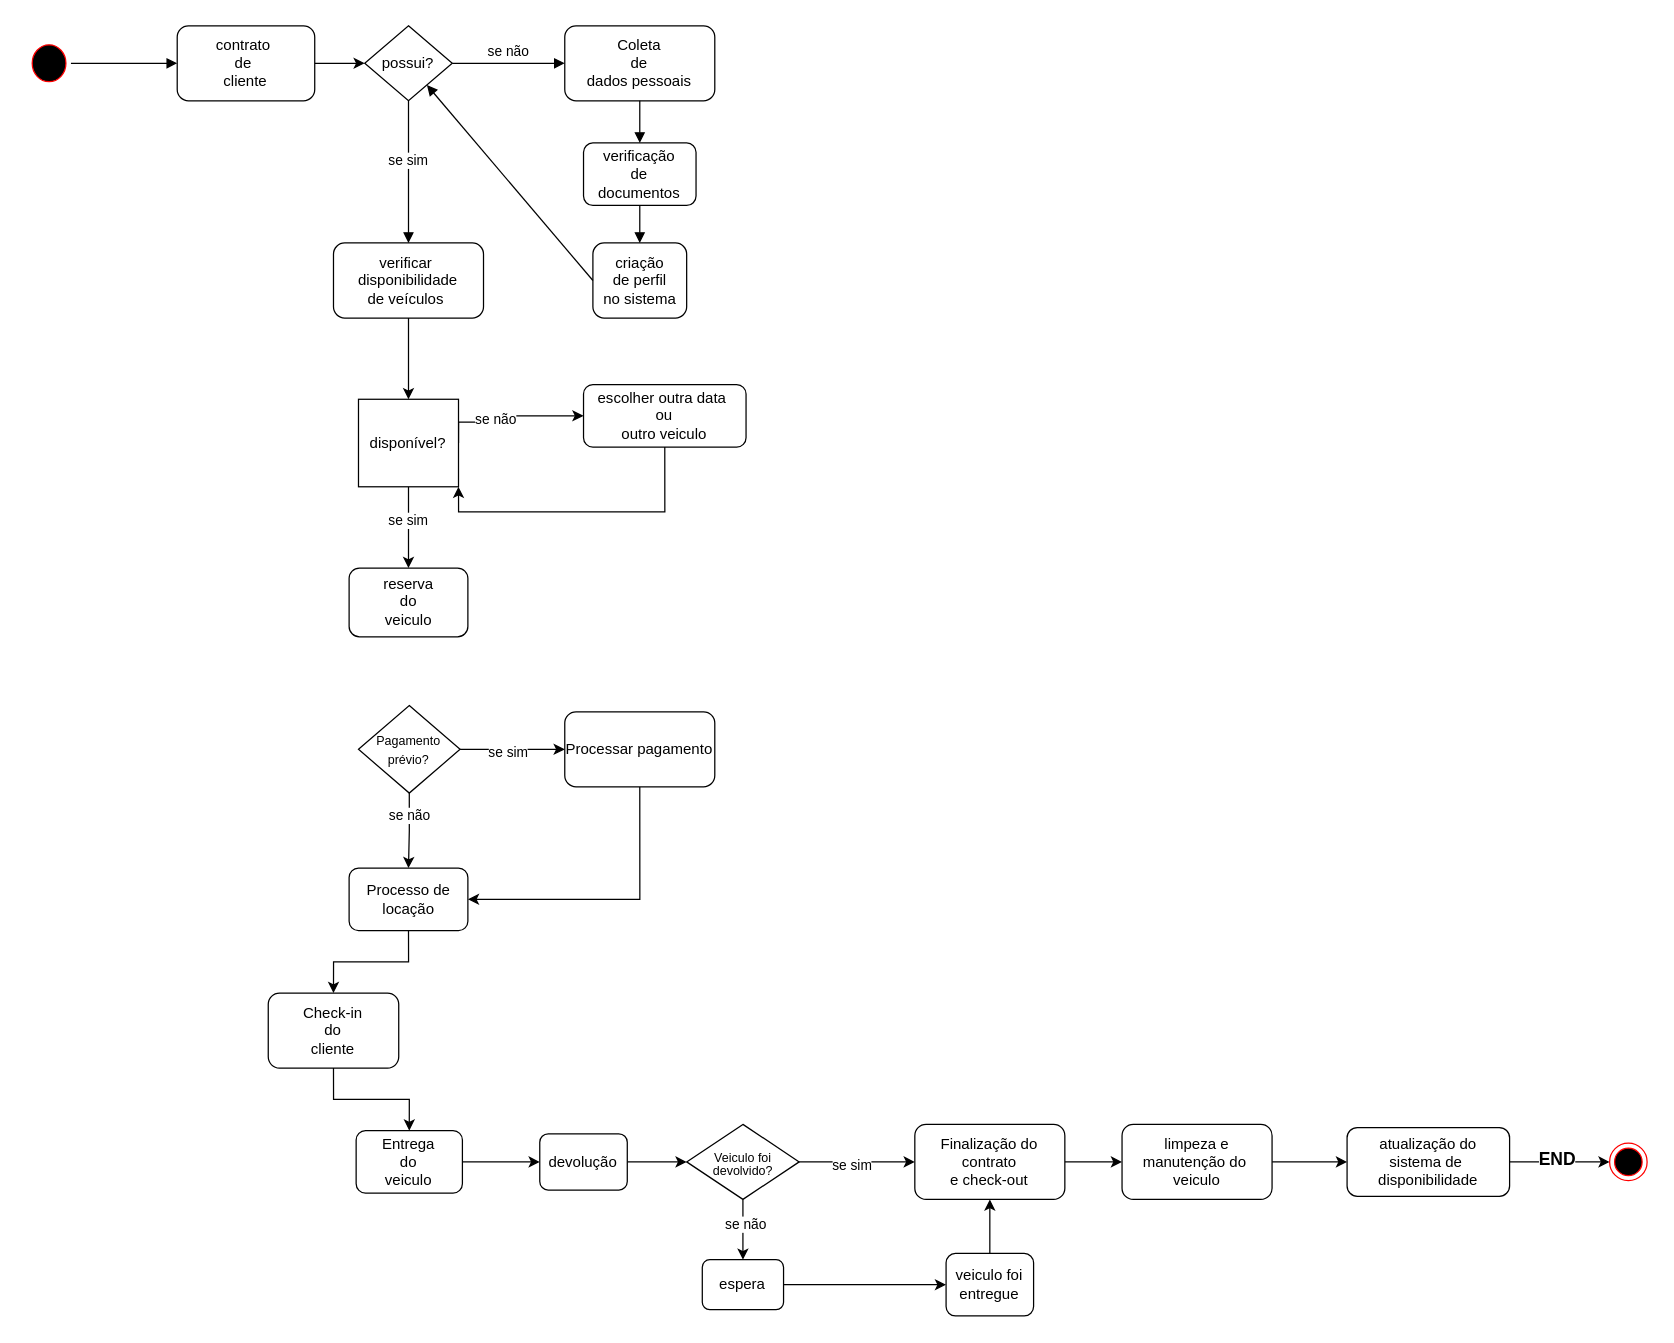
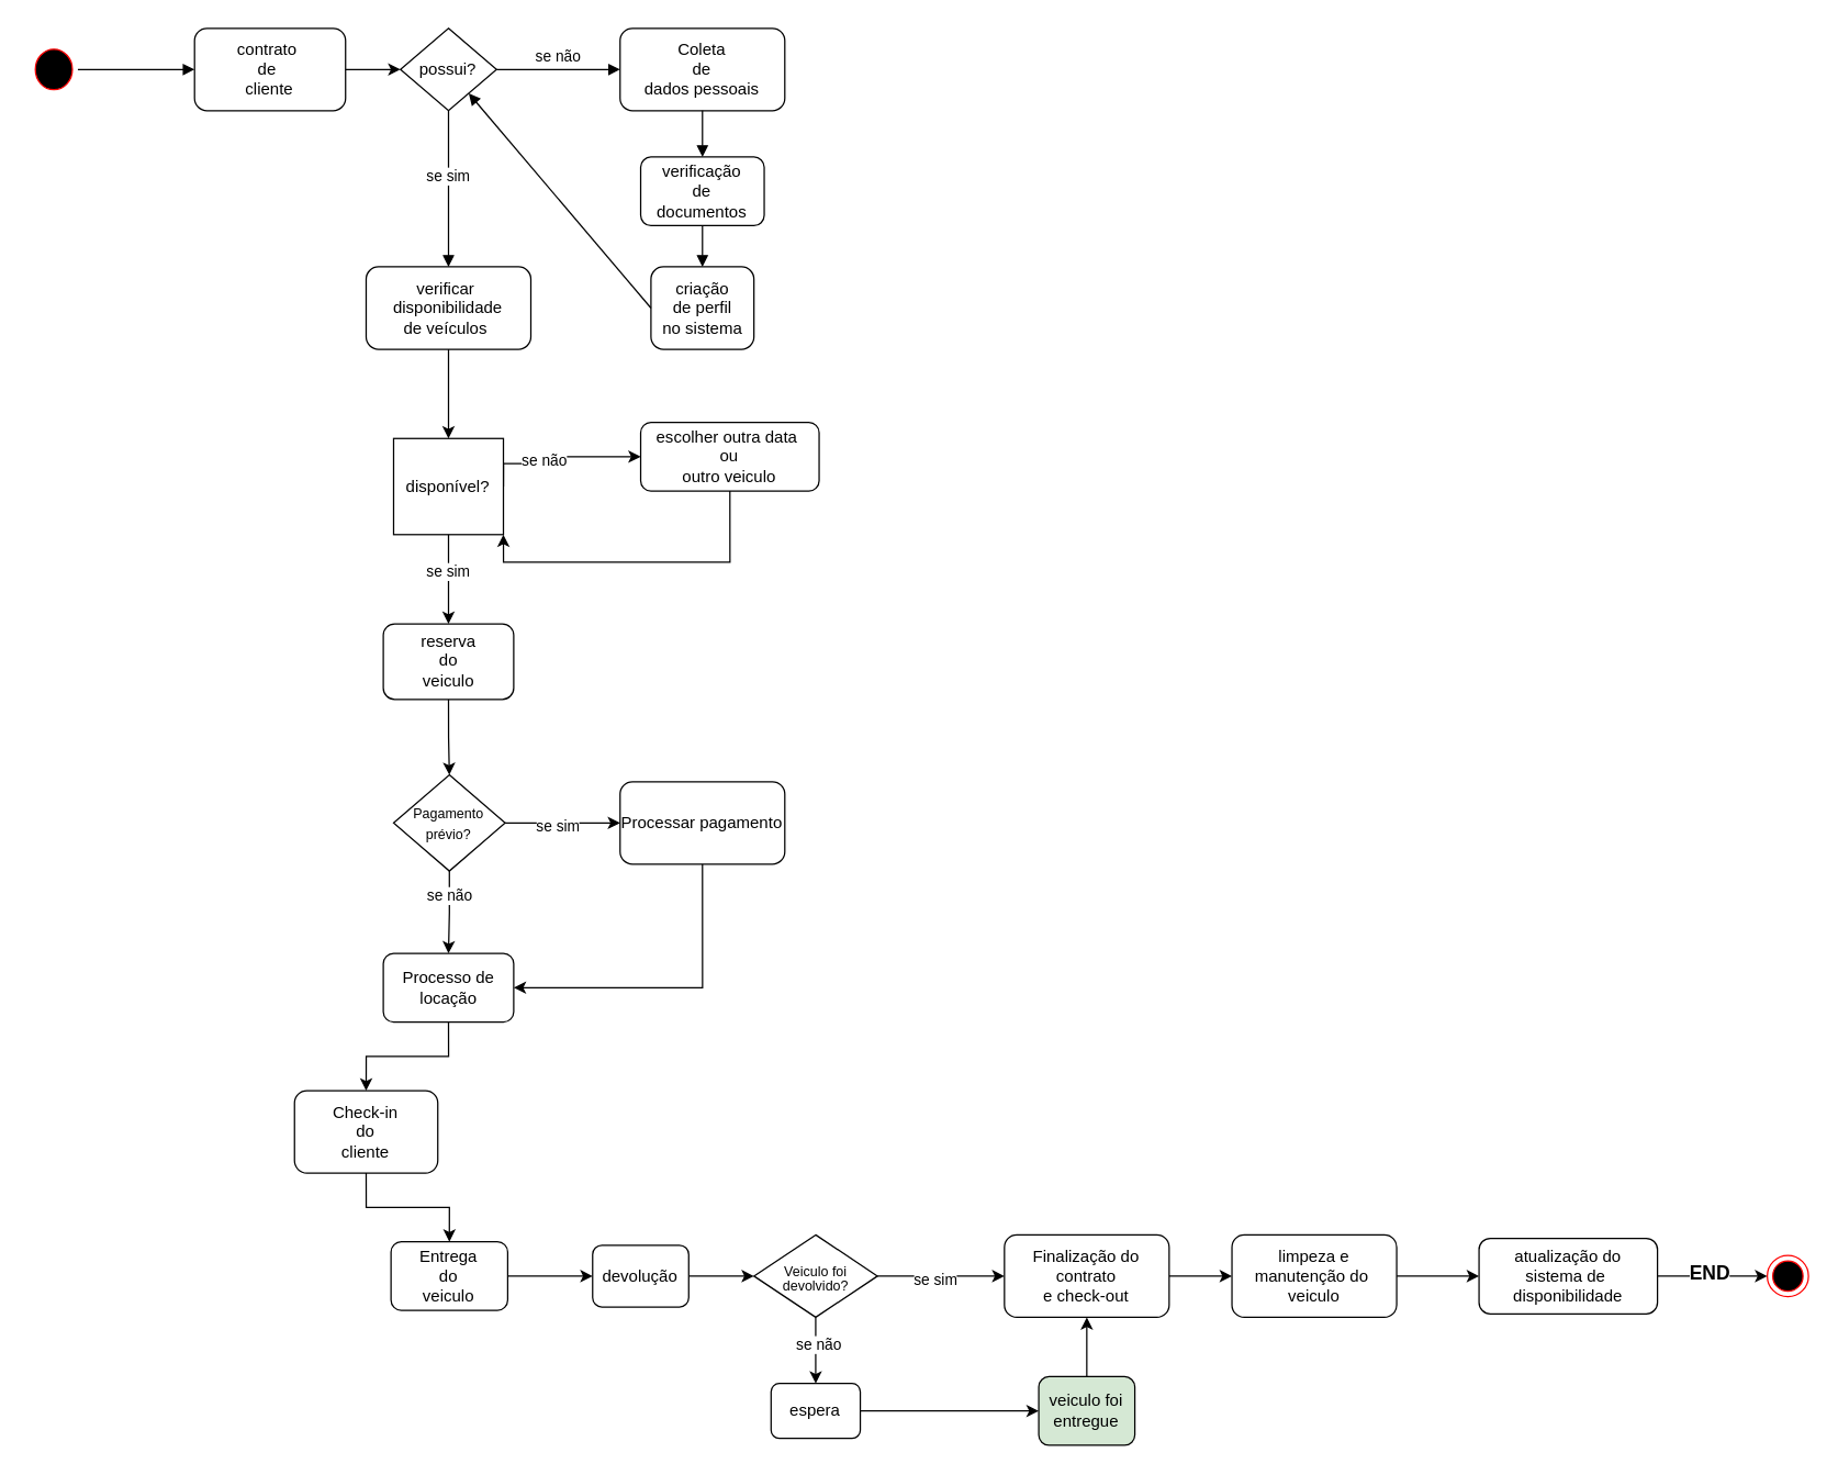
  <mxCell id="0" />
  <mxCell id="1" style="" parent="0" />
  <mxCell id="2" value="" style="ellipse;html=1;shape=startState;fillColor=#000000;strokeColor=#ff0000;rotation=-90;" parent="1" vertex="1"><mxGeometry x="20" y="32.5" width="37.5" height="35" as="geometry" /></mxCell>
  <mxCell id="3" style="edgeStyle=orthogonalEdgeStyle;rounded=0;orthogonalLoop=1;jettySize=auto;html=1;exitX=1;exitY=0.5;exitDx=0;exitDy=0;entryX=0;entryY=0.5;entryDx=0;entryDy=0;" parent="1" source="4" target="5" edge="1"><mxGeometry relative="1" as="geometry" /></mxCell>
  <mxCell id="4" value="contrato&amp;nbsp;&lt;div&gt;de&amp;nbsp;&lt;/div&gt;&lt;div&gt;cliente&lt;/div&gt;" style="rounded=1;whiteSpace=wrap;html=1;" parent="1" vertex="1"><mxGeometry x="141.25" y="20" width="110" height="60" as="geometry" /></mxCell>
  <mxCell id="5" value="possui?" style="rhombus;whiteSpace=wrap;html=1;" parent="1" vertex="1"><mxGeometry x="291.25" y="20" width="70" height="60" as="geometry" /></mxCell>
  <mxCell id="6" value="Coleta&lt;div&gt;de&lt;/div&gt;&lt;div&gt;dados pessoais&lt;/div&gt;" style="rounded=1;whiteSpace=wrap;html=1;" parent="1" vertex="1"><mxGeometry x="451.25" y="20" width="120" height="60" as="geometry" /></mxCell>
  <mxCell id="7" value="se não" style="html=1;verticalAlign=bottom;endArrow=block;curved=0;rounded=0;exitX=1;exitY=0.5;exitDx=0;exitDy=0;entryX=0;entryY=0.5;entryDx=0;entryDy=0;" parent="1" source="5" target="6" edge="1"><mxGeometry width="80" relative="1" as="geometry"><mxPoint x="381.25" y="63.25" as="sourcePoint" /><mxPoint x="441.25" y="73.75" as="targetPoint" /></mxGeometry></mxCell>
  <mxCell id="8" value="se sim" style="html=1;verticalAlign=bottom;endArrow=block;curved=0;rounded=0;exitX=0.5;exitY=1;exitDx=0;exitDy=0;entryX=0.5;entryY=0;entryDx=0;entryDy=0;" parent="1" source="5" target="15" edge="1"><mxGeometry width="80" relative="1" as="geometry"><mxPoint x="231.25" y="143.75" as="sourcePoint" /><mxPoint x="345.25" y="153.75" as="targetPoint" /></mxGeometry></mxCell>
  <mxCell id="9" value="verificação&lt;div&gt;de&lt;/div&gt;&lt;div&gt;documentos&lt;/div&gt;" style="rounded=1;whiteSpace=wrap;html=1;" parent="1" vertex="1"><mxGeometry x="466.25" y="113.75" width="90" height="50" as="geometry" /></mxCell>
  <mxCell id="10" value="" style="html=1;verticalAlign=bottom;endArrow=block;curved=0;rounded=0;exitX=0.5;exitY=1;exitDx=0;exitDy=0;entryX=0.5;entryY=0;entryDx=0;entryDy=0;" parent="1" source="6" target="9" edge="1"><mxGeometry width="80" relative="1" as="geometry"><mxPoint x="371.25" y="143.75" as="sourcePoint" /><mxPoint x="451.25" y="143.75" as="targetPoint" /></mxGeometry></mxCell>
  <mxCell id="11" value="" style="html=1;verticalAlign=bottom;endArrow=block;curved=0;rounded=0;exitX=0.5;exitY=1;exitDx=0;exitDy=0;entryX=0;entryY=0.5;entryDx=0;entryDy=0;" parent="1" source="2" target="4" edge="1"><mxGeometry width="80" relative="1" as="geometry"><mxPoint x="371.25" y="143.75" as="sourcePoint" /><mxPoint x="451.25" y="143.75" as="targetPoint" /><mxPoint as="offset" /></mxGeometry></mxCell>
  <mxCell id="12" value="criação&lt;div&gt;de perfil&lt;/div&gt;&lt;div&gt;no sistema&lt;/div&gt;" style="rounded=1;whiteSpace=wrap;html=1;" parent="1" vertex="1"><mxGeometry x="473.75" y="193.75" width="75" height="60" as="geometry" /></mxCell>
  <mxCell id="13" value="" style="html=1;verticalAlign=bottom;endArrow=block;curved=0;rounded=0;exitX=0.5;exitY=1;exitDx=0;exitDy=0;entryX=0.5;entryY=0;entryDx=0;entryDy=0;" parent="1" source="9" target="12" edge="1"><mxGeometry width="80" relative="1" as="geometry"><mxPoint x="371.25" y="143.75" as="sourcePoint" /><mxPoint x="451.25" y="143.75" as="targetPoint" /></mxGeometry></mxCell>
  <mxCell id="14" style="edgeStyle=orthogonalEdgeStyle;rounded=0;orthogonalLoop=1;jettySize=auto;html=1;exitX=0.5;exitY=1;exitDx=0;exitDy=0;entryX=0.5;entryY=0;entryDx=0;entryDy=0;" parent="1" source="15" target="21" edge="1"><mxGeometry relative="1" as="geometry" /></mxCell>
  <mxCell id="15" value="verificar&amp;nbsp;&lt;div&gt;disponibilidade&lt;/div&gt;&lt;div&gt;de veículos&amp;nbsp;&lt;/div&gt;" style="rounded=1;whiteSpace=wrap;html=1;" parent="1" vertex="1"><mxGeometry x="266.25" y="193.75" width="120" height="60" as="geometry" /></mxCell>
  <mxCell id="16" value="" style="html=1;verticalAlign=bottom;endArrow=block;curved=0;rounded=0;exitX=0;exitY=0.5;exitDx=0;exitDy=0;" parent="1" source="12" target="5" edge="1"><mxGeometry width="80" relative="1" as="geometry"><mxPoint x="371.25" y="243.75" as="sourcePoint" /><mxPoint x="451.25" y="243.75" as="targetPoint" /></mxGeometry></mxCell>
  <mxCell id="17" style="edgeStyle=orthogonalEdgeStyle;rounded=0;orthogonalLoop=1;jettySize=auto;html=1;exitX=1;exitY=0.5;exitDx=0;exitDy=0;entryX=0;entryY=0.5;entryDx=0;entryDy=0;" parent="1" source="21" target="23" edge="1"><mxGeometry relative="1" as="geometry"><Array as="points"><mxPoint x="366" y="337" /><mxPoint x="407" y="337" /><mxPoint x="407" y="332" /></Array></mxGeometry></mxCell>
  <mxCell id="18" value="se não" style="edgeLabel;html=1;align=center;verticalAlign=middle;resizable=0;points=[];" parent="17" vertex="1" connectable="0"><mxGeometry x="-0.247" y="3" relative="1" as="geometry"><mxPoint as="offset" /></mxGeometry></mxCell>
  <mxCell id="19" style="edgeStyle=orthogonalEdgeStyle;rounded=0;orthogonalLoop=1;jettySize=auto;html=1;exitX=0.5;exitY=1;exitDx=0;exitDy=0;entryX=0.5;entryY=0;entryDx=0;entryDy=0;" parent="1" source="21" target="25" edge="1"><mxGeometry relative="1" as="geometry" /></mxCell>
  <mxCell id="20" value="se sim" style="edgeLabel;html=1;align=center;verticalAlign=middle;resizable=0;points=[];" parent="19" vertex="1" connectable="0"><mxGeometry x="-0.171" y="-1" relative="1" as="geometry"><mxPoint as="offset" /></mxGeometry></mxCell>
  <mxCell id="21" value="disponível?" style="whiteSpace=wrap;html=1;rounded=0;" parent="1" vertex="1"><mxGeometry x="286.25" y="318.75" width="80" height="70" as="geometry" /></mxCell>
  <mxCell id="22" style="edgeStyle=orthogonalEdgeStyle;rounded=0;orthogonalLoop=1;jettySize=auto;html=1;exitX=0.5;exitY=1;exitDx=0;exitDy=0;entryX=1;entryY=1;entryDx=0;entryDy=0;" parent="1" source="23" target="21" edge="1"><mxGeometry relative="1" as="geometry"><mxPoint x="546.25" y="411.25" as="sourcePoint" /><mxPoint x="366.25" y="403.75" as="targetPoint" /></mxGeometry></mxCell>
  <mxCell id="23" value="escolher outra data&amp;nbsp;&lt;div&gt;ou&lt;/div&gt;&lt;div&gt;outro veiculo&lt;/div&gt;" style="rounded=1;whiteSpace=wrap;html=1;" parent="1" vertex="1"><mxGeometry x="466.25" y="307" width="130" height="50" as="geometry" /></mxCell>
+ <mxCell id="24" style="edgeStyle=orthogonalEdgeStyle;rounded=0;orthogonalLoop=1;jettySize=auto;html=1;exitX=0.5;exitY=1;exitDx=0;exitDy=0;entryX=0.5;entryY=0;entryDx=0;entryDy=0;" parent="1" source="25" target="30" edge="1"><mxGeometry relative="1" as="geometry" /></mxCell>
  <mxCell id="25" value="reserva&lt;div&gt;do&lt;/div&gt;&lt;div&gt;veiculo&lt;/div&gt;" style="rounded=1;whiteSpace=wrap;html=1;" parent="1" vertex="1"><mxGeometry x="278.75" y="453.75" width="95" height="55" as="geometry" /></mxCell>
  <mxCell id="26" style="edgeStyle=orthogonalEdgeStyle;rounded=0;orthogonalLoop=1;jettySize=auto;html=1;exitX=0.5;exitY=1;exitDx=0;exitDy=0;entryX=0.5;entryY=0;entryDx=0;entryDy=0;" parent="1" source="30" target="32" edge="1"><mxGeometry relative="1" as="geometry" /></mxCell>
  <mxCell id="27" value="se não" style="edgeLabel;html=1;align=center;verticalAlign=middle;resizable=0;points=[];" parent="26" vertex="1" connectable="0"><mxGeometry x="-0.406" relative="1" as="geometry"><mxPoint as="offset" /></mxGeometry></mxCell>
  <mxCell id="28" style="edgeStyle=orthogonalEdgeStyle;rounded=0;orthogonalLoop=1;jettySize=auto;html=1;exitX=1;exitY=0.5;exitDx=0;exitDy=0;entryX=0;entryY=0.5;entryDx=0;entryDy=0;" parent="1" source="30" target="34" edge="1"><mxGeometry relative="1" as="geometry" /></mxCell>
  <mxCell id="29" value="se sim" style="edgeLabel;html=1;align=center;verticalAlign=middle;resizable=0;points=[];" parent="28" vertex="1" connectable="0"><mxGeometry x="-0.099" y="-2" relative="1" as="geometry"><mxPoint as="offset" /></mxGeometry></mxCell>
  <mxCell id="30" value="&lt;font style=&quot;font-size: 10px;&quot;&gt;Pagamento&lt;br&gt;prévio?&lt;/font&gt;" style="rhombus;whiteSpace=wrap;html=1;" parent="1" vertex="1"><mxGeometry x="286.25" y="563.75" width="81.25" height="70" as="geometry" /></mxCell>
  <mxCell id="31" style="edgeStyle=orthogonalEdgeStyle;rounded=0;orthogonalLoop=1;jettySize=auto;html=1;exitX=0.5;exitY=1;exitDx=0;exitDy=0;entryX=0.5;entryY=0;entryDx=0;entryDy=0;" parent="1" source="32" target="36" edge="1"><mxGeometry relative="1" as="geometry" /></mxCell>
  <mxCell id="32" value="Processo de locação" style="rounded=1;whiteSpace=wrap;html=1;" parent="1" vertex="1"><mxGeometry x="278.75" y="693.75" width="95" height="50" as="geometry" /></mxCell>
  <mxCell id="33" style="edgeStyle=orthogonalEdgeStyle;rounded=0;orthogonalLoop=1;jettySize=auto;html=1;exitX=0.5;exitY=1;exitDx=0;exitDy=0;entryX=1;entryY=0.5;entryDx=0;entryDy=0;" parent="1" source="34" target="32" edge="1"><mxGeometry relative="1" as="geometry" /></mxCell>
  <mxCell id="34" value="Processar pagamento" style="rounded=1;whiteSpace=wrap;html=1;" parent="1" vertex="1"><mxGeometry x="451.25" y="568.75" width="120" height="60" as="geometry" /></mxCell>
  <mxCell id="35" style="edgeStyle=orthogonalEdgeStyle;rounded=0;orthogonalLoop=1;jettySize=auto;html=1;exitX=0.5;exitY=1;exitDx=0;exitDy=0;entryX=0.5;entryY=0;entryDx=0;entryDy=0;" parent="1" source="36" target="38" edge="1"><mxGeometry relative="1" as="geometry" /></mxCell>
  <mxCell id="36" value="Check-in&lt;div&gt;do&lt;/div&gt;&lt;div&gt;cliente&lt;/div&gt;" style="rounded=1;whiteSpace=wrap;html=1;" parent="1" vertex="1"><mxGeometry x="214.07" y="793.75" width="104.37" height="60" as="geometry" /></mxCell>
  <mxCell id="37" style="edgeStyle=orthogonalEdgeStyle;rounded=0;orthogonalLoop=1;jettySize=auto;html=1;exitX=1;exitY=0.5;exitDx=0;exitDy=0;entryX=0;entryY=0.5;entryDx=0;entryDy=0;" parent="1" source="38" target="47" edge="1"><mxGeometry relative="1" as="geometry" /></mxCell>
  <mxCell id="38" value="Entrega&lt;div&gt;do&lt;/div&gt;&lt;div&gt;veiculo&lt;/div&gt;" style="rounded=1;whiteSpace=wrap;html=1;" parent="1" vertex="1"><mxGeometry x="284.37" y="903.75" width="85" height="50" as="geometry" /></mxCell>
  <mxCell id="39" style="edgeStyle=orthogonalEdgeStyle;rounded=0;orthogonalLoop=1;jettySize=auto;html=1;exitX=0.5;exitY=1;exitDx=0;exitDy=0;entryX=0.5;entryY=0;entryDx=0;entryDy=0;" parent="1" source="43" target="45" edge="1"><mxGeometry relative="1" as="geometry"><mxPoint x="593.75" y="1003.75" as="targetPoint" /></mxGeometry></mxCell>
  <mxCell id="40" value="se não" style="edgeLabel;html=1;align=center;verticalAlign=middle;resizable=0;points=[];" parent="39" vertex="1" connectable="0"><mxGeometry x="-0.173" y="2" relative="1" as="geometry"><mxPoint as="offset" /></mxGeometry></mxCell>
  <mxCell id="41" style="edgeStyle=orthogonalEdgeStyle;rounded=0;orthogonalLoop=1;jettySize=auto;html=1;exitX=1;exitY=0.5;exitDx=0;exitDy=0;entryX=0;entryY=0.5;entryDx=0;entryDy=0;" parent="1" source="43" target="49" edge="1"><mxGeometry relative="1" as="geometry" /></mxCell>
  <mxCell id="42" value="se sim" style="edgeLabel;html=1;align=center;verticalAlign=middle;resizable=0;points=[];" parent="41" vertex="1" connectable="0"><mxGeometry x="-0.088" y="-3" relative="1" as="geometry"><mxPoint as="offset" /></mxGeometry></mxCell>
  <mxCell id="43" value="&lt;font style=&quot;font-size: 10px;&quot;&gt;Veiculo foi&lt;/font&gt;&lt;div style=&quot;font-size: 10px; line-height: 90%;&quot;&gt;&lt;font style=&quot;font-size: 10px;&quot;&gt;devolvido?&lt;/font&gt;&lt;/div&gt;" style="rhombus;whiteSpace=wrap;html=1;" parent="1" vertex="1"><mxGeometry x="548.75" y="898.75" width="90" height="60" as="geometry" /></mxCell>
  <mxCell id="44" style="edgeStyle=orthogonalEdgeStyle;rounded=0;orthogonalLoop=1;jettySize=auto;html=1;exitX=1;exitY=0.5;exitDx=0;exitDy=0;entryX=0;entryY=0.5;entryDx=0;entryDy=0;" parent="1" source="45" target="56" edge="1"><mxGeometry relative="1" as="geometry" /></mxCell>
  <mxCell id="45" value="espera" style="rounded=1;whiteSpace=wrap;html=1;" parent="1" vertex="1"><mxGeometry x="561.25" y="1007" width="65" height="40" as="geometry" /></mxCell>
  <mxCell id="46" style="edgeStyle=orthogonalEdgeStyle;rounded=0;orthogonalLoop=1;jettySize=auto;html=1;exitX=1;exitY=0.5;exitDx=0;exitDy=0;entryX=0;entryY=0.5;entryDx=0;entryDy=0;" parent="1" source="47" target="43" edge="1"><mxGeometry relative="1" as="geometry" /></mxCell>
  <mxCell id="47" value="devolução" style="rounded=1;whiteSpace=wrap;html=1;" parent="1" vertex="1"><mxGeometry x="431.25" y="906.25" width="70" height="45" as="geometry" /></mxCell>
  <mxCell id="48" style="edgeStyle=orthogonalEdgeStyle;rounded=0;orthogonalLoop=1;jettySize=auto;html=1;exitX=1;exitY=0.5;exitDx=0;exitDy=0;entryX=0;entryY=0.5;entryDx=0;entryDy=0;" parent="1" source="49" target="51" edge="1"><mxGeometry relative="1" as="geometry" /></mxCell>
  <mxCell id="49" value="Finalização do contrato&lt;div&gt;e check-out&lt;/div&gt;" style="rounded=1;whiteSpace=wrap;html=1;" parent="1" vertex="1"><mxGeometry x="731.25" y="898.75" width="120" height="60" as="geometry" /></mxCell>
  <mxCell id="50" style="edgeStyle=orthogonalEdgeStyle;rounded=0;orthogonalLoop=1;jettySize=auto;html=1;exitX=1;exitY=0.5;exitDx=0;exitDy=0;entryX=0;entryY=0.5;entryDx=0;entryDy=0;" parent="1" source="51" target="54" edge="1"><mxGeometry relative="1" as="geometry" /></mxCell>
  <mxCell id="51" value="limpeza e manutenção do&amp;nbsp;&lt;div&gt;veiculo&lt;/div&gt;" style="rounded=1;whiteSpace=wrap;html=1;" parent="1" vertex="1"><mxGeometry x="897" y="898.75" width="120" height="60" as="geometry" /></mxCell>
  <mxCell id="52" style="edgeStyle=orthogonalEdgeStyle;rounded=0;orthogonalLoop=1;jettySize=auto;html=1;exitX=1;exitY=0.5;exitDx=0;exitDy=0;entryX=0;entryY=0.5;entryDx=0;entryDy=0;" parent="1" source="54" target="57" edge="1"><mxGeometry relative="1" as="geometry" /></mxCell>
  <mxCell id="53" value="&lt;span style=&quot;font-size: 14px;&quot;&gt;&lt;b&gt;END&lt;/b&gt;&lt;/span&gt;" style="edgeLabel;html=1;align=center;verticalAlign=middle;resizable=0;points=[];" parent="52" vertex="1" connectable="0"><mxGeometry x="-0.083" y="2" relative="1" as="geometry"><mxPoint as="offset" /></mxGeometry></mxCell>
  <mxCell id="54" value="atualização do&lt;div&gt;sistema de&amp;nbsp;&lt;/div&gt;&lt;div&gt;disponibilidade&lt;/div&gt;" style="rounded=1;whiteSpace=wrap;html=1;" parent="1" vertex="1"><mxGeometry x="1077" y="901.25" width="130" height="55" as="geometry" /></mxCell>
  <mxCell id="55" style="edgeStyle=orthogonalEdgeStyle;rounded=0;orthogonalLoop=1;jettySize=auto;html=1;exitX=0.5;exitY=0;exitDx=0;exitDy=0;entryX=0.5;entryY=1;entryDx=0;entryDy=0;" parent="1" source="56" target="49" edge="1"><mxGeometry relative="1" as="geometry" /></mxCell>
- <mxCell id="56" value="veiculo foi entregue" style="rounded=1;whiteSpace=wrap;html=1;" parent="1" vertex="1"><mxGeometry x="756.25" y="1002" width="70" height="50" as="geometry" /></mxCell>
+ <mxCell id="56" value="veiculo foi entregue" style="rounded=1;whiteSpace=wrap;html=1;fillColor=#d5e8d4;" parent="1" vertex="1"><mxGeometry x="756.25" y="1002" width="70" height="50" as="geometry" /></mxCell>
  <mxCell id="57" value="" style="ellipse;html=1;shape=endState;fillColor=#000000;strokeColor=#ff0000;" parent="1" vertex="1"><mxGeometry x="1287" y="913.75" width="30" height="30" as="geometry" /></mxCell>
